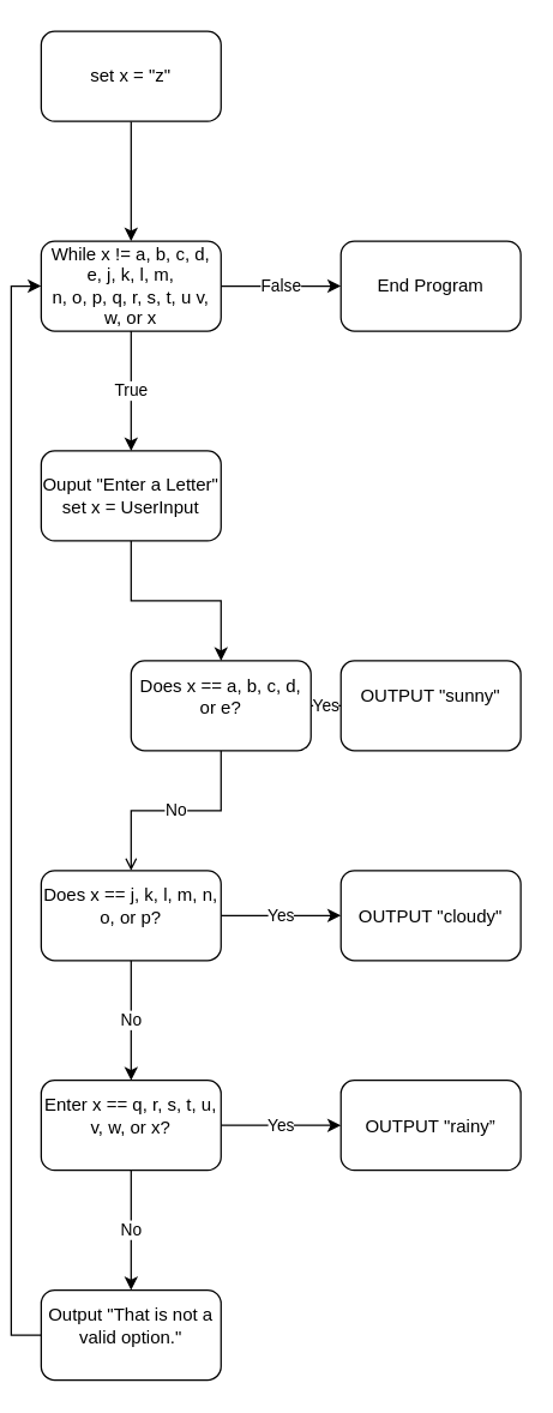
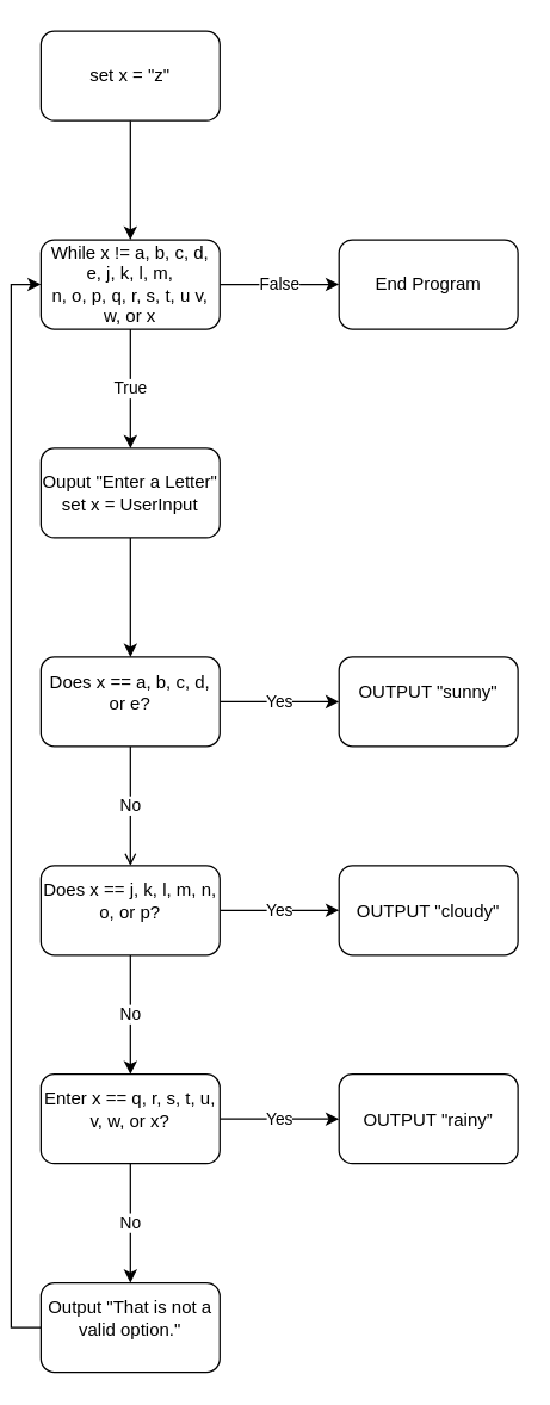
  <mxCell id="0" />
  <mxCell id="1" parent="0" />
  <mxCell id="2" value="" style="edgeStyle=orthogonalEdgeStyle;rounded=0;orthogonalLoop=1;jettySize=auto;html=1;" edge="1" parent="1" source="3" target="6"><mxGeometry relative="1" as="geometry" /></mxCell>
  <mxCell id="3" value="set x = &quot;z&quot;" style="rounded=1;whiteSpace=wrap;html=1;" vertex="1" parent="1"><mxGeometry x="20" y="20" width="120" height="60" as="geometry" /></mxCell>
  <mxCell id="4" value="True" style="edgeStyle=orthogonalEdgeStyle;rounded=0;orthogonalLoop=1;jettySize=auto;html=1;" edge="1" parent="1" source="6" target="8"><mxGeometry relative="1" as="geometry" /></mxCell>
  <mxCell id="5" value="False" style="edgeStyle=orthogonalEdgeStyle;rounded=0;orthogonalLoop=1;jettySize=auto;html=1;" edge="1" parent="1" source="6" target="9"><mxGeometry relative="1" as="geometry" /></mxCell>
  <mxCell id="6" value="While x !=&amp;nbsp;a, b, c, d, e, j, k, l, m,&lt;br/&gt;n, o, p, q, r, s, t, u v, w, or x" style="rounded=1;whiteSpace=wrap;html=1;" vertex="1" parent="1"><mxGeometry x="20" y="160" width="120" height="60" as="geometry" /></mxCell>
  <mxCell id="7" value="" style="edgeStyle=orthogonalEdgeStyle;rounded=0;orthogonalLoop=1;jettySize=auto;html=1;" edge="1" parent="1" source="8" target="12"><mxGeometry relative="1" as="geometry" /></mxCell>
  <mxCell id="8" value="Ouput &quot;Enter a Letter&quot;&lt;br&gt;set x = UserInput" style="rounded=1;whiteSpace=wrap;html=1;" vertex="1" parent="1"><mxGeometry x="20" y="300" width="120" height="60" as="geometry" /></mxCell>
  <mxCell id="9" value="End Program" style="rounded=1;whiteSpace=wrap;html=1;" vertex="1" parent="1"><mxGeometry x="220" y="160" width="120" height="60" as="geometry" /></mxCell>
  <mxCell id="10" value="No" style="edgeStyle=orthogonalEdgeStyle;rounded=0;orthogonalLoop=1;jettySize=auto;html=1;endArrow=open;" edge="1" parent="1" source="12" target="15"><mxGeometry relative="1" as="geometry" /></mxCell>
  <mxCell id="11" value="Yes" style="edgeStyle=orthogonalEdgeStyle;rounded=0;orthogonalLoop=1;jettySize=auto;html=1;" edge="1" parent="1" source="12" target="21"><mxGeometry relative="1" as="geometry" /></mxCell>
- <mxCell id="12" value="Does x == a, b, c, d, or e?&lt;p style=&quot;line-height:200%&quot; class=&quot;MsoNormal&quot;&gt;&lt;span style=&quot;font-size:12.0pt;&lt;br/&gt;line-height:200%;font-family:&amp;quot;Times New Roman&amp;quot;,serif&quot;&gt;&lt;/span&gt;&lt;/p&gt;" style="rounded=1;whiteSpace=wrap;html=1;" vertex="1" parent="1"><mxGeometry x="80" y="440" width="120" height="60" as="geometry" /></mxCell>
+ <mxCell id="12" value="Does x == a, b, c, d, or e?&lt;p style=&quot;line-height:200%&quot; class=&quot;MsoNormal&quot;&gt;&lt;span style=&quot;font-size:12.0pt;&lt;br/&gt;line-height:200%;font-family:&amp;quot;Times New Roman&amp;quot;,serif&quot;&gt;&lt;/span&gt;&lt;/p&gt;" style="rounded=1;whiteSpace=wrap;html=1;" vertex="1" parent="1"><mxGeometry x="20" y="440" width="120" height="60" as="geometry" /></mxCell>
  <mxCell id="13" value="No" style="edgeStyle=orthogonalEdgeStyle;rounded=0;orthogonalLoop=1;jettySize=auto;html=1;" edge="1" parent="1" source="15" target="18"><mxGeometry relative="1" as="geometry" /></mxCell>
  <mxCell id="14" value="Yes" style="edgeStyle=orthogonalEdgeStyle;rounded=0;orthogonalLoop=1;jettySize=auto;html=1;" edge="1" parent="1" source="15" target="22"><mxGeometry relative="1" as="geometry" /></mxCell>
  <mxCell id="15" value="Does x ==&amp;nbsp;j, k, l, m, n, o, or p?&lt;p style=&quot;line-height:200%&quot; class=&quot;MsoNormal&quot;&gt;&lt;span style=&quot;font-size:12.0pt;&lt;br/&gt;line-height:200%;font-family:&amp;quot;Times New Roman&amp;quot;,serif&quot;&gt;&lt;/span&gt;&lt;/p&gt;" style="rounded=1;whiteSpace=wrap;html=1;" vertex="1" parent="1"><mxGeometry x="20" y="580" width="120" height="60" as="geometry" /></mxCell>
  <mxCell id="16" value="No" style="edgeStyle=orthogonalEdgeStyle;rounded=0;orthogonalLoop=1;jettySize=auto;html=1;" edge="1" parent="1" source="18" target="20"><mxGeometry relative="1" as="geometry" /></mxCell>
  <mxCell id="17" value="Yes" style="edgeStyle=orthogonalEdgeStyle;rounded=0;orthogonalLoop=1;jettySize=auto;html=1;" edge="1" parent="1" source="18" target="23"><mxGeometry relative="1" as="geometry" /></mxCell>
  <mxCell id="18" value="Enter x == q, r, s, t, u, v, w, or x?&lt;p style=&quot;line-height:200%&quot; class=&quot;MsoNormal&quot;&gt;&lt;span style=&quot;font-size:12.0pt;&lt;br/&gt;line-height:200%;font-family:&amp;quot;Times New Roman&amp;quot;,serif&quot;&gt;&lt;/span&gt;&lt;/p&gt;" style="rounded=1;whiteSpace=wrap;html=1;" vertex="1" parent="1"><mxGeometry x="20" y="720" width="120" height="60" as="geometry" /></mxCell>
  <mxCell id="19" style="edgeStyle=orthogonalEdgeStyle;rounded=0;orthogonalLoop=1;jettySize=auto;html=1;exitX=0;exitY=0.5;exitDx=0;exitDy=0;entryX=0;entryY=0.5;entryDx=0;entryDy=0;" edge="1" parent="1" source="20" target="6"><mxGeometry relative="1" as="geometry" /></mxCell>
  <mxCell id="20" value="Output &quot;That is not a valid option.&quot;&lt;p style=&quot;line-height:200%&quot; class=&quot;MsoNormal&quot;&gt;&lt;span style=&quot;font-size:12.0pt;&lt;br/&gt;line-height:200%;font-family:&amp;quot;Times New Roman&amp;quot;,serif&quot;&gt;&lt;/span&gt;&lt;/p&gt;" style="rounded=1;whiteSpace=wrap;html=1;" vertex="1" parent="1"><mxGeometry x="20" y="860" width="120" height="60" as="geometry" /></mxCell>
  <mxCell id="21" value="OUTPUT &quot;sunny&quot;&lt;p style=&quot;line-height:200%&quot; class=&quot;MsoNormal&quot;&gt;&lt;span style=&quot;font-size:12.0pt;&lt;br/&gt;line-height:200%;font-family:&amp;quot;Times New Roman&amp;quot;,serif&quot;&gt;&lt;/span&gt;&lt;/p&gt;" style="rounded=1;whiteSpace=wrap;html=1;" vertex="1" parent="1"><mxGeometry x="220" y="440" width="120" height="60" as="geometry" /></mxCell>
  <mxCell id="22" value="&lt;p style=&quot;line-height:200%&quot; class=&quot;MsoNormal&quot;&gt;OUTPUT &quot;cloudy&quot;&lt;/p&gt;&lt;p style=&quot;line-height:200%&quot; class=&quot;MsoNormal&quot;&gt;&lt;span style=&quot;font-size:12.0pt;&lt;br/&gt;line-height:200%;font-family:&amp;quot;Times New Roman&amp;quot;,serif&quot;&gt;&lt;/span&gt;&lt;/p&gt;" style="rounded=1;whiteSpace=wrap;html=1;" vertex="1" parent="1"><mxGeometry x="220" y="580" width="120" height="60" as="geometry" /></mxCell>
  <mxCell id="23" value="&lt;p style=&quot;line-height:200%&quot; class=&quot;MsoNormal&quot;&gt;OUTPUT &quot;rainy”&lt;/p&gt;&lt;p style=&quot;line-height:200%&quot; class=&quot;MsoNormal&quot;&gt;&lt;span style=&quot;font-size:12.0pt;&lt;br/&gt;line-height:200%;font-family:&amp;quot;Times New Roman&amp;quot;,serif&quot;&gt;&lt;/span&gt;&lt;/p&gt;" style="rounded=1;whiteSpace=wrap;html=1;" vertex="1" parent="1"><mxGeometry x="220" y="720" width="120" height="60" as="geometry" /></mxCell>
